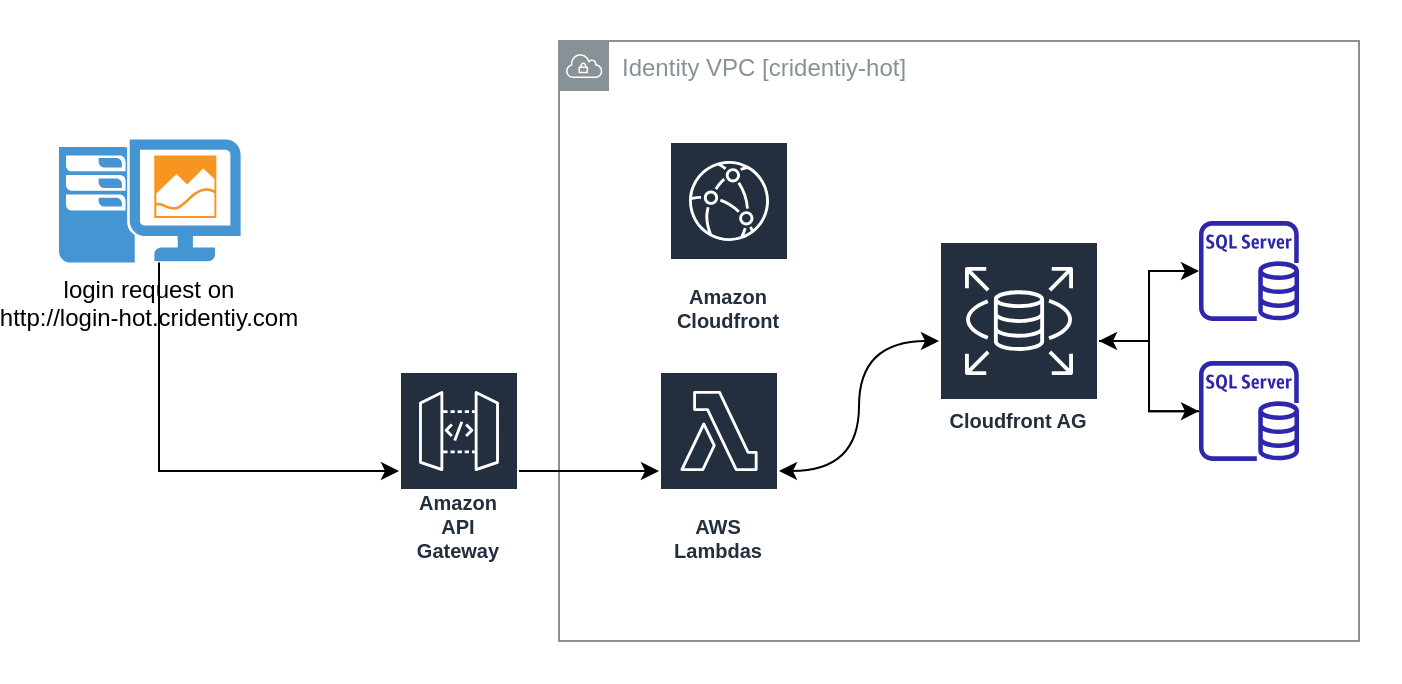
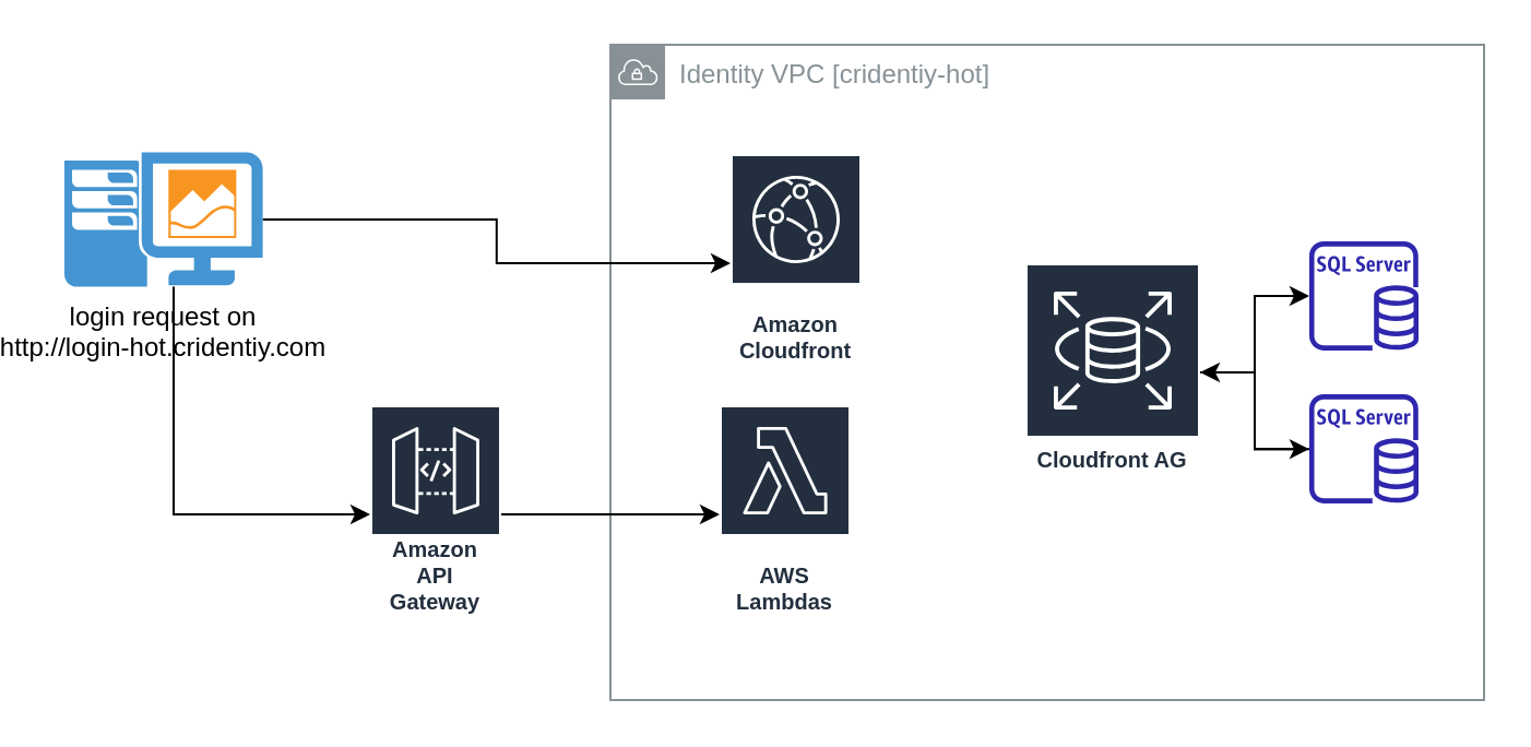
  <mxCell id="0" />
  <mxCell id="1" parent="0" />
  <mxCell id="2" value="Identity VPC [cridentiy-hot]" style="sketch=0;outlineConnect=0;gradientColor=none;html=1;whiteSpace=wrap;fontSize=12;fontStyle=0;shape=mxgraph.aws4.group;grIcon=mxgraph.aws4.group_vpc;strokeColor=#879196;fillColor=none;verticalAlign=top;align=left;spacingLeft=30;fontColor=#879196;dashed=0;" vertex="1" parent="1"><mxGeometry x="270" y="20" width="400" height="300" as="geometry" /></mxCell>
- <mxCell id="3" style="edgeStyle=orthogonalEdgeStyle;rounded=0;orthogonalLoop=1;jettySize=auto;html=1;curved=1;startArrow=classic;startFill=1;" edge="1" parent="1" source="4" target="8"><mxGeometry relative="1" as="geometry" /></mxCell>
  <mxCell id="4" value="AWS Lambdas" style="sketch=0;outlineConnect=0;fontColor=#232F3E;gradientColor=none;strokeColor=#ffffff;fillColor=#232F3E;dashed=0;verticalLabelPosition=middle;verticalAlign=bottom;align=center;html=1;whiteSpace=wrap;fontSize=10;fontStyle=1;spacing=3;shape=mxgraph.aws4.productIcon;prIcon=mxgraph.aws4.lambda;" vertex="1" parent="1"><mxGeometry x="320" y="185" width="60" height="100" as="geometry" /></mxCell>
  <mxCell id="5" value="Amazon Cloudfront" style="sketch=0;outlineConnect=0;fontColor=#232F3E;gradientColor=none;strokeColor=#ffffff;fillColor=#232F3E;dashed=0;verticalLabelPosition=middle;verticalAlign=bottom;align=center;html=1;whiteSpace=wrap;fontSize=10;fontStyle=1;spacing=3;shape=mxgraph.aws4.productIcon;prIcon=mxgraph.aws4.cloudfront;" vertex="1" parent="1"><mxGeometry x="325" y="70" width="60" height="100" as="geometry" /></mxCell>
  <mxCell id="6" style="edgeStyle=orthogonalEdgeStyle;rounded=0;orthogonalLoop=1;jettySize=auto;html=1;" edge="1" parent="1" source="8" target="9"><mxGeometry relative="1" as="geometry" /></mxCell>
  <mxCell id="7" style="edgeStyle=orthogonalEdgeStyle;rounded=0;orthogonalLoop=1;jettySize=auto;html=1;" edge="1" parent="1" source="8" target="11"><mxGeometry relative="1" as="geometry" /></mxCell>
  <mxCell id="8" value="Cloudfront AG" style="sketch=0;outlineConnect=0;fontColor=#232F3E;gradientColor=none;strokeColor=#ffffff;fillColor=#232F3E;dashed=0;verticalLabelPosition=middle;verticalAlign=bottom;align=center;html=1;whiteSpace=wrap;fontSize=10;fontStyle=1;spacing=3;shape=mxgraph.aws4.productIcon;prIcon=mxgraph.aws4.rds;" vertex="1" parent="1"><mxGeometry x="460" y="120" width="80" height="100" as="geometry" /></mxCell>
  <mxCell id="9" value="" style="sketch=0;outlineConnect=0;fontColor=#232F3E;gradientColor=none;fillColor=#2E27AD;strokeColor=none;dashed=0;verticalLabelPosition=bottom;verticalAlign=top;align=center;html=1;fontSize=12;fontStyle=0;aspect=fixed;pointerEvents=1;shape=mxgraph.aws4.rds_sql_server_instance;" vertex="1" parent="1"><mxGeometry x="590" y="110" width="50" height="50" as="geometry" /></mxCell>
  <mxCell id="10" value="" style="edgeStyle=orthogonalEdgeStyle;rounded=0;orthogonalLoop=1;jettySize=auto;html=1;" edge="1" parent="1" source="11" target="8"><mxGeometry relative="1" as="geometry" /></mxCell>
  <mxCell id="11" value="" style="sketch=0;outlineConnect=0;fontColor=#232F3E;gradientColor=none;fillColor=#2E27AD;strokeColor=none;dashed=0;verticalLabelPosition=bottom;verticalAlign=top;align=center;html=1;fontSize=12;fontStyle=0;aspect=fixed;pointerEvents=1;shape=mxgraph.aws4.rds_sql_server_instance;" vertex="1" parent="1"><mxGeometry x="590" y="180" width="50" height="50" as="geometry" /></mxCell>
  <mxCell id="12" style="edgeStyle=orthogonalEdgeStyle;rounded=0;orthogonalLoop=1;jettySize=auto;html=1;" edge="1" parent="1" source="14" target="16"><mxGeometry relative="1" as="geometry"><Array as="points"><mxPoint x="70" y="235" /></Array></mxGeometry></mxCell>
+ <mxCell id="13" style="edgeStyle=orthogonalEdgeStyle;rounded=0;orthogonalLoop=1;jettySize=auto;html=1;" edge="1" parent="1" source="14" target="5"><mxGeometry relative="1" as="geometry" /></mxCell>
  <mxCell id="14" value="login request on&lt;br&gt;http://login-hot.cridentiy.com" style="shadow=0;dashed=0;html=1;strokeColor=none;fillColor=#4495D1;labelPosition=center;verticalLabelPosition=bottom;verticalAlign=top;align=center;outlineConnect=0;shape=mxgraph.veeam.one_client;" vertex="1" parent="1"><mxGeometry x="20" y="69.2" width="90.8" height="61.6" as="geometry" /></mxCell>
  <mxCell id="15" style="edgeStyle=orthogonalEdgeStyle;rounded=0;orthogonalLoop=1;jettySize=auto;html=1;" edge="1" parent="1" source="16" target="4"><mxGeometry relative="1" as="geometry" /></mxCell>
- <mxCell id="16" value="Amazon API Gateway" style="sketch=0;outlineConnect=0;fontColor=#232F3E;gradientColor=none;strokeColor=#ffffff;fillColor=#232F3E;dashed=0;verticalLabelPosition=middle;verticalAlign=bottom;align=center;html=1;whiteSpace=wrap;fontSize=10;fontStyle=1;spacing=3;shape=mxgraph.aws4.productIcon;prIcon=mxgraph.aws4.api_gateway;" vertex="1" parent="1"><mxGeometry x="190" y="185" width="60" height="100" as="geometry" /></mxCell>
+ <mxCell id="16" value="Amazon API Gateway" style="sketch=0;outlineConnect=0;fontColor=#232F3E;gradientColor=none;strokeColor=#ffffff;fillColor=#232F3E;dashed=0;verticalLabelPosition=middle;verticalAlign=bottom;align=center;html=1;whiteSpace=wrap;fontSize=10;fontStyle=1;spacing=3;shape=mxgraph.aws4.productIcon;prIcon=mxgraph.aws4.api_gateway;" vertex="1" parent="1"><mxGeometry x="160" y="185" width="60" height="100" as="geometry" /></mxCell>
